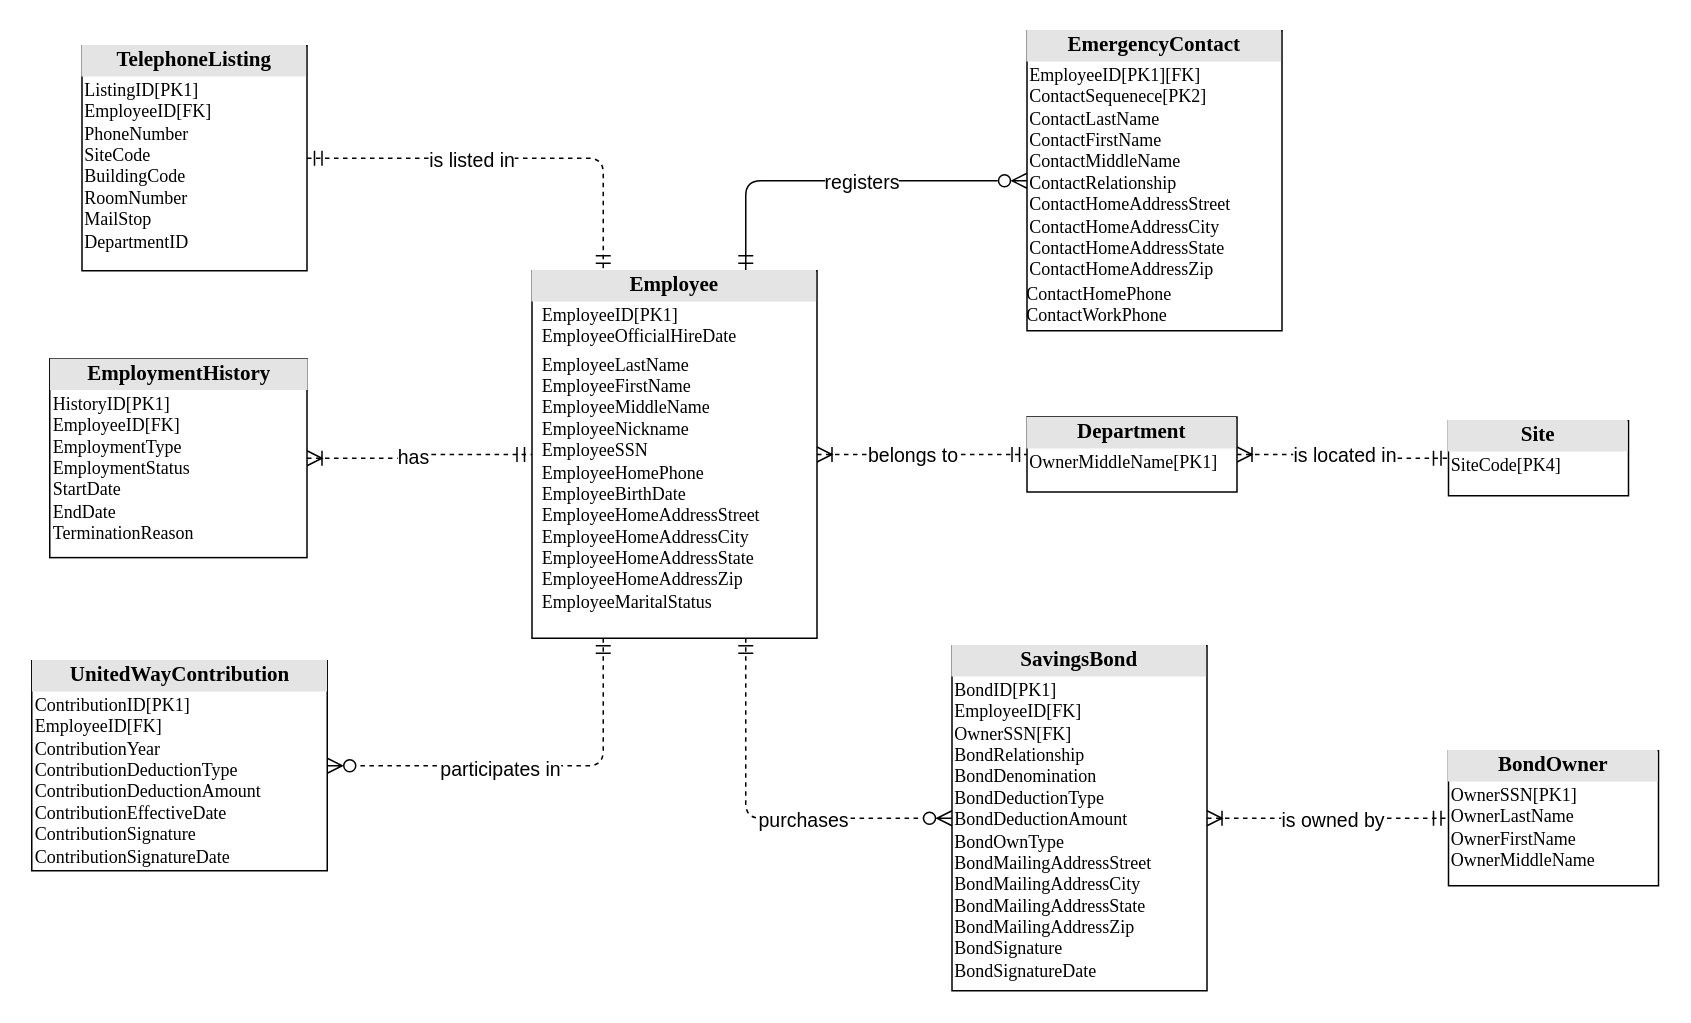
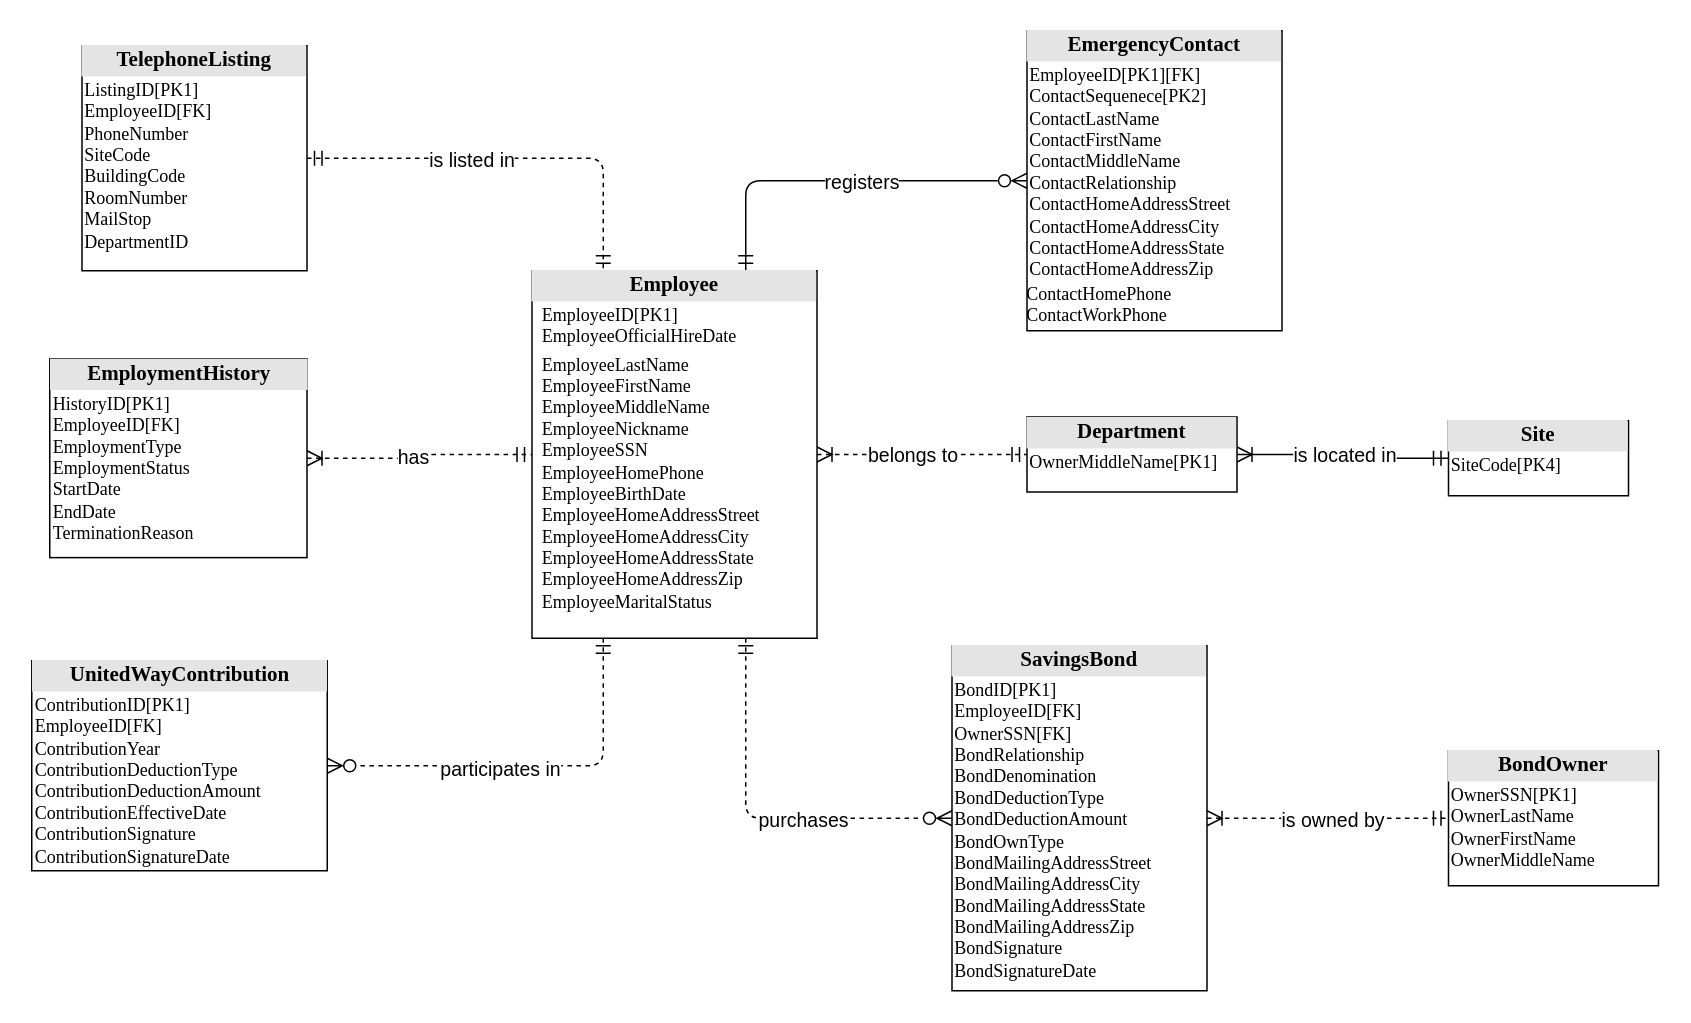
  <mxCell id="0" />
  <mxCell id="1" parent="0" />
  <mxCell id="2" style="edgeStyle=orthogonalEdgeStyle;html=1;entryX=1;entryY=0.5;dashed=1;labelBackgroundColor=none;startArrow=ERmandOne;endArrow=ERzeroToMany;fontFamily=Verdana;fontSize=12;align=left;endSize=8;startSize=8;endFill=0;exitX=0.25;exitY=1;exitDx=0;exitDy=0;entryDx=0;entryDy=0;" parent="1" source="19" target="22" edge="1"><mxGeometry relative="1" as="geometry"><mxPoint x="386.5" y="235" as="sourcePoint" /><mxPoint x="274" y="335" as="targetPoint" /></mxGeometry></mxCell>
  <mxCell id="3" value="&lt;span style=&quot;font-size: 13px;&quot;&gt;participates in&lt;/span&gt;" style="edgeLabel;html=1;align=center;verticalAlign=middle;resizable=0;points=[];" parent="2" vertex="1" connectable="0"><mxGeometry x="0.147" y="1" relative="1" as="geometry"><mxPoint as="offset" /></mxGeometry></mxCell>
  <mxCell id="4" style="edgeStyle=orthogonalEdgeStyle;html=1;labelBackgroundColor=none;startArrow=ERmandOne;endArrow=ERzeroToMany;fontFamily=Verdana;fontSize=12;align=left;exitX=0.75;exitY=0;exitDx=0;exitDy=0;endSize=8;startSize=8;endFill=0;entryX=0;entryY=0.5;entryDx=0;entryDy=0;" parent="1" source="19" target="21" edge="1"><mxGeometry relative="1" as="geometry"><mxPoint x="654" y="95" as="targetPoint" /><mxPoint x="451.5" y="185" as="sourcePoint" /></mxGeometry></mxCell>
  <mxCell id="5" value="&lt;span&gt;registers&lt;/span&gt;" style="edgeLabel;html=1;align=center;verticalAlign=middle;resizable=0;points=[];labelBackgroundColor=#FFFFFF;fontSize=13;" parent="4" vertex="1" connectable="0"><mxGeometry x="-0.135" y="-2" relative="1" as="geometry"><mxPoint x="30" y="-2" as="offset" /></mxGeometry></mxCell>
  <mxCell id="6" style="edgeStyle=orthogonalEdgeStyle;html=1;dashed=1;labelBackgroundColor=none;startArrow=ERoneToMany;endArrow=ERmandOne;fontFamily=Verdana;fontSize=12;align=left;startFill=0;endFill=0;endSize=8;startSize=8;exitX=1;exitY=0.5;exitDx=0;exitDy=0;entryX=0;entryY=0.5;entryDx=0;entryDy=0;" parent="1" source="19" target="20" edge="1"><mxGeometry relative="1" as="geometry"><mxPoint x="544" y="255" as="sourcePoint" /><mxPoint x="624" y="215" as="targetPoint" /></mxGeometry></mxCell>
  <mxCell id="7" value="belongs to" style="edgeLabel;html=1;align=center;verticalAlign=middle;resizable=0;points=[];fontSize=13;" parent="6" vertex="1" connectable="0"><mxGeometry x="0.191" y="1" relative="1" as="geometry"><mxPoint x="-20" y="1" as="offset" /></mxGeometry></mxCell>
  <mxCell id="8" style="edgeStyle=orthogonalEdgeStyle;html=1;entryX=0;entryY=0.5;dashed=1;labelBackgroundColor=none;startArrow=ERoneToMany;endArrow=ERmandOne;fontFamily=Verdana;fontSize=12;align=left;entryDx=0;entryDy=0;endFill=0;startFill=0;endSize=8;startSize=8;exitX=1;exitY=0.5;exitDx=0;exitDy=0;" parent="1" source="23" target="26" edge="1"><mxGeometry relative="1" as="geometry"><mxPoint x="754" y="618" as="sourcePoint" /><mxPoint x="935" y="510" as="targetPoint" /></mxGeometry></mxCell>
  <mxCell id="9" value="is owned by" style="edgeLabel;html=1;align=center;verticalAlign=middle;resizable=0;points=[];fontSize=13;" parent="8" vertex="1" connectable="0"><mxGeometry x="-0.084" y="1" relative="1" as="geometry"><mxPoint x="9" y="1" as="offset" /></mxGeometry></mxCell>
  <mxCell id="10" style="edgeStyle=orthogonalEdgeStyle;html=1;entryX=0;entryY=0.5;labelBackgroundColor=none;startArrow=ERoneToMany;endArrow=ERmandOne;fontFamily=Verdana;fontSize=12;align=left;entryDx=0;entryDy=0;startFill=0;endFill=0;dashed=1;endSize=8;startSize=8;exitX=1;exitY=0.5;exitDx=0;exitDy=0;" parent="1" source="18" target="19" edge="1"><mxGeometry relative="1" as="geometry"><mxPoint x="234" y="210" as="sourcePoint" /><mxPoint x="354" y="210" as="targetPoint" /></mxGeometry></mxCell>
  <mxCell id="11" value="has" style="edgeLabel;html=1;align=center;verticalAlign=middle;resizable=0;points=[];fontSize=13;" parent="10" vertex="1" connectable="0"><mxGeometry x="-0.088" y="2" relative="1" as="geometry"><mxPoint as="offset" /></mxGeometry></mxCell>
  <mxCell id="12" style="edgeStyle=orthogonalEdgeStyle;html=1;entryX=0;entryY=0.5;dashed=1;labelBackgroundColor=none;startArrow=ERmandOne;endArrow=ERzeroToMany;fontFamily=Verdana;fontSize=12;align=left;exitX=0.75;exitY=1;exitDx=0;exitDy=0;endSize=8;startSize=8;endFill=0;entryDx=0;entryDy=0;" parent="1" source="19" target="23" edge="1"><mxGeometry relative="1" as="geometry"><mxPoint x="451.5" y="235" as="sourcePoint" /><mxPoint x="609" y="335" as="targetPoint" /></mxGeometry></mxCell>
  <mxCell id="13" value="purchases" style="edgeLabel;html=1;align=center;verticalAlign=middle;resizable=0;points=[];fontSize=13;" parent="12" vertex="1" connectable="0"><mxGeometry x="0.045" y="4" relative="1" as="geometry"><mxPoint x="23" y="4" as="offset" /></mxGeometry></mxCell>
  <mxCell id="14" value="" style="edgeStyle=orthogonalEdgeStyle;html=1;endArrow=ERmandOne;startArrow=ERmandOne;labelBackgroundColor=none;fontFamily=Verdana;fontSize=12;align=left;exitX=1;exitY=0.5;entryX=0.25;entryY=0;entryDx=0;entryDy=0;exitDx=0;exitDy=0;dashed=1;endSize=8;startSize=8;endFill=0;" parent="1" source="25" target="19" edge="1"><mxGeometry width="100" height="100" relative="1" as="geometry"><mxPoint x="204" y="105" as="sourcePoint" /><mxPoint x="386.5" y="185" as="targetPoint" /></mxGeometry></mxCell>
  <mxCell id="15" value="is listed in" style="edgeLabel;html=1;align=center;verticalAlign=middle;resizable=0;points=[];fontSize=13;" parent="14" vertex="1" connectable="0"><mxGeometry x="-0.088" y="5" relative="1" as="geometry"><mxPoint x="-15" y="5" as="offset" /></mxGeometry></mxCell>
- <mxCell id="16" style="edgeStyle=orthogonalEdgeStyle;html=1;dashed=1;labelBackgroundColor=none;startArrow=ERoneToMany;endArrow=ERmandOne;fontFamily=Verdana;fontSize=12;align=left;exitX=1;exitY=0.5;exitDx=0;exitDy=0;endSize=8;startSize=8;endFill=0;startFill=0;entryX=0;entryY=0.5;entryDx=0;entryDy=0;" parent="1" source="20" target="24" edge="1"><mxGeometry relative="1" as="geometry"><mxPoint x="805" y="385" as="sourcePoint" /><mxPoint x="935" y="385" as="targetPoint" /></mxGeometry></mxCell>
+ <mxCell id="16" style="edgeStyle=orthogonalEdgeStyle;html=1;dashed=0;labelBackgroundColor=none;startArrow=ERoneToMany;endArrow=ERmandOne;fontFamily=Verdana;fontSize=12;align=left;exitX=1;exitY=0.5;exitDx=0;exitDy=0;endSize=8;startSize=8;endFill=0;startFill=0;entryX=0;entryY=0.5;entryDx=0;entryDy=0;" parent="1" source="20" target="24" edge="1"><mxGeometry relative="1" as="geometry"><mxPoint x="805" y="385" as="sourcePoint" /><mxPoint x="935" y="385" as="targetPoint" /></mxGeometry></mxCell>
  <mxCell id="17" value="&lt;span&gt;is located in&lt;/span&gt;" style="edgeLabel;html=1;align=center;verticalAlign=middle;resizable=0;points=[];labelBackgroundColor=#FFFFFF;fontSize=13;" parent="16" vertex="1" connectable="0"><mxGeometry x="-0.135" y="-2" relative="1" as="geometry"><mxPoint x="9" y="-2" as="offset" /></mxGeometry></mxCell>
  <mxCell id="18" value="&lt;div style=&quot;text-align: center; box-sizing: border-box; width: 100%; background: rgb(228, 228, 228); padding: 2px;&quot;&gt;&lt;span style=&quot;font-size: 14px;&quot;&gt;&lt;b&gt;EmploymentHistory&lt;/b&gt;&lt;/span&gt;&lt;/div&gt;&lt;table style=&quot;width:100%;font-size:1em;&quot; cellpadding=&quot;2&quot; cellspacing=&quot;0&quot;&gt;&lt;tbody&gt;&lt;tr&gt;&lt;td&gt;HistoryID[PK1]&lt;br&gt;EmployeeID[FK]&lt;br&gt;EmploymentType&lt;br&gt;EmploymentStatus&lt;br&gt;StartDate&lt;br&gt;EndDate&lt;br&gt;TerminationReason&lt;/td&gt;&lt;td&gt;&lt;br&gt;&lt;/td&gt;&lt;/tr&gt;&lt;/tbody&gt;&lt;/table&gt;" style="verticalAlign=top;align=left;overflow=fill;html=1;whiteSpace=wrap;rounded=0;shadow=0;comic=0;strokeColor=default;strokeWidth=1;fontFamily=Verdana;fontSize=12;fontColor=default;labelBackgroundColor=none;fillColor=default;" parent="1" vertex="1"><mxGeometry x="32.5" y="238.75" width="171.5" height="132.5" as="geometry" /></mxCell>
  <mxCell id="19" value="&lt;div style=&quot;text-align: center; box-sizing: border-box; width: 100%; background: rgb(228, 228, 228); padding: 2px;&quot;&gt;&lt;span style=&quot;font-size: 14px;&quot;&gt;&lt;b&gt;Employee&lt;/b&gt;&lt;/span&gt;&lt;/div&gt;&lt;table style=&quot;width:100%;font-size:1em;&quot; cellpadding=&quot;2&quot; cellspacing=&quot;0&quot;&gt;&lt;tbody&gt;&lt;tr&gt;&lt;td&gt;&lt;/td&gt;&lt;td&gt;EmployeeID[PK1]&lt;br&gt;EmployeeOfficialHireDate&lt;/td&gt;&lt;/tr&gt;&lt;tr&gt;&lt;td&gt;&lt;br&gt;&lt;/td&gt;&lt;td&gt;EmployeeLastName&lt;br&gt;EmployeeFirstName&lt;br&gt;EmployeeMiddleName&lt;br&gt;EmployeeNickname&lt;br&gt;EmployeeSSN&lt;br&gt;EmployeeHomePhone&lt;br&gt;EmployeeBirthDate&lt;br&gt;EmployeeHomeAddressStreet&lt;br&gt;EmployeeHomeAddressCity&lt;br&gt;EmployeeHomeAddressState&lt;br&gt;EmployeeHomeAddressZip&lt;br&gt;EmployeeMaritalStatus&lt;br&gt;&lt;/td&gt;&lt;/tr&gt;&lt;/tbody&gt;&lt;/table&gt;" style="verticalAlign=top;align=left;overflow=fill;html=1;whiteSpace=wrap;rounded=0;shadow=0;comic=0;strokeColor=default;strokeWidth=1;fontFamily=Verdana;fontSize=12;fontColor=default;labelBackgroundColor=none;fillColor=default;" parent="1" vertex="1"><mxGeometry x="354" y="180" width="190" height="245" as="geometry" /></mxCell>
  <mxCell id="20" value="&lt;div style=&quot;text-align: center; box-sizing: border-box; width: 100%; background: rgb(228, 228, 228); padding: 2px;&quot;&gt;&lt;font style=&quot;font-size: 14px;&quot;&gt;&lt;b&gt;Department&lt;/b&gt;&lt;/font&gt;&lt;/div&gt;&lt;table style=&quot;width:100%;font-size:1em;&quot; cellpadding=&quot;2&quot; cellspacing=&quot;0&quot;&gt;&lt;tbody&gt;&lt;tr&gt;&lt;td&gt;OwnerMiddleName[PK1]&lt;/td&gt;&lt;td&gt;&lt;/td&gt;&lt;/tr&gt;&lt;/tbody&gt;&lt;/table&gt;" style="verticalAlign=top;align=left;overflow=fill;html=1;whiteSpace=wrap;rounded=0;shadow=0;comic=0;strokeColor=default;strokeWidth=1;fontFamily=Verdana;fontSize=12;fontColor=default;labelBackgroundColor=none;fillColor=default;" parent="1" vertex="1"><mxGeometry x="684" y="277.5" width="140" height="50" as="geometry" /></mxCell>
  <mxCell id="21" value="&lt;div style=&quot;text-align: center; box-sizing: border-box; width: 100%; background: rgb(228, 228, 228); padding: 2px;&quot;&gt;&lt;font style=&quot;font-size: 14px;&quot;&gt;&lt;b&gt;EmergencyContact&lt;/b&gt;&lt;/font&gt;&lt;/div&gt;&lt;table style=&quot;width:100%;font-size:1em;&quot; cellpadding=&quot;2&quot; cellspacing=&quot;0&quot;&gt;&lt;tbody&gt;&lt;tr&gt;&lt;td&gt;EmployeeID[PK1][FK]&lt;br&gt;ContactSequenece[PK2]&lt;br&gt;ContactLastName&lt;br&gt;ContactFirstName&lt;br&gt;ContactMiddleName&lt;br&gt;ContactRelationship&lt;br&gt;ContactHomeAddressStreet&lt;br&gt;ContactHomeAddressCity&lt;br&gt;ContactHomeAddressState&lt;br&gt;ContactHomeAddressZip&lt;/td&gt;&lt;td&gt;&lt;/td&gt;&lt;/tr&gt;&lt;/tbody&gt;&lt;/table&gt;ContactHomePhone&lt;br&gt;&lt;div&gt;&lt;span style=&quot;background-color: transparent; color: light-dark(rgb(0, 0, 0), rgb(255, 255, 255));&quot;&gt;Contact&lt;/span&gt;WorkPhone&lt;/div&gt;" style="verticalAlign=top;align=left;overflow=fill;html=1;whiteSpace=wrap;rounded=0;shadow=0;comic=0;strokeColor=default;strokeWidth=1;fontFamily=Verdana;fontSize=12;fontColor=default;labelBackgroundColor=none;fillColor=default;" parent="1" vertex="1"><mxGeometry x="684" y="20" width="170" height="200" as="geometry" /></mxCell>
  <mxCell id="22" value="&lt;div style=&quot;text-align: center; box-sizing: border-box; width: 100%; background: rgb(228, 228, 228); padding: 2px;&quot;&gt;&lt;span style=&quot;font-size: 14px;&quot;&gt;&lt;b&gt;UnitedWayContribution&lt;/b&gt;&lt;/span&gt;&lt;/div&gt;&lt;table style=&quot;width:100%;font-size:1em;&quot; cellpadding=&quot;2&quot; cellspacing=&quot;0&quot;&gt;&lt;tbody&gt;&lt;tr&gt;&lt;td&gt;ContributionID[PK1]&lt;br&gt;EmployeeID[FK]&lt;br&gt;ContributionYear&lt;br&gt;ContributionDeductionType&lt;br&gt;ContributionDeductionAmount&lt;br&gt;ContributionEffectiveDate&lt;br&gt;ContributionSignature&lt;br&gt;ContributionSignatureDate&lt;br&gt;&lt;/td&gt;&lt;td&gt;&lt;br&gt;&lt;/td&gt;&lt;/tr&gt;&lt;/tbody&gt;&lt;/table&gt;" style="verticalAlign=top;align=left;overflow=fill;html=1;whiteSpace=wrap;rounded=0;shadow=0;comic=0;strokeColor=default;strokeWidth=1;fontFamily=Verdana;fontSize=12;fontColor=default;labelBackgroundColor=none;fillColor=default;" parent="1" vertex="1"><mxGeometry x="20.5" y="440" width="197" height="140" as="geometry" /></mxCell>
  <mxCell id="23" value="&lt;div style=&quot;text-align: center; box-sizing: border-box; width: 100%; background: rgb(228, 228, 228); padding: 2px;&quot;&gt;&lt;span style=&quot;font-size: 14px;&quot;&gt;&lt;b&gt;SavingsBond&lt;/b&gt;&lt;/span&gt;&lt;/div&gt;&lt;table style=&quot;width:100%;font-size:1em;&quot; cellpadding=&quot;2&quot; cellspacing=&quot;0&quot;&gt;&lt;tbody&gt;&lt;tr&gt;&lt;td&gt;BondID[PK1]&lt;br&gt;EmployeeID[FK]&lt;br&gt;OwnerSSN[FK]&lt;br&gt;BondRelationship&lt;br&gt;BondDenomination&lt;br&gt;BondDeductionType&lt;br&gt;BondDeductionAmount&lt;br&gt;BondOwnType&lt;br&gt;BondMailingAddressStreet&lt;br&gt;BondMailingAddressCity&lt;br&gt;BondMailingAddressState&lt;br&gt;BondMailingAddressZip&lt;br&gt;BondSignature&lt;br&gt;BondSignatureDate&lt;br&gt;&lt;br&gt;&lt;/td&gt;&lt;td&gt;&lt;/td&gt;&lt;/tr&gt;&lt;/tbody&gt;&lt;/table&gt;" style="verticalAlign=top;align=left;overflow=fill;html=1;whiteSpace=wrap;rounded=0;shadow=0;comic=0;strokeColor=default;strokeWidth=1;fontFamily=Verdana;fontSize=12;fontColor=default;labelBackgroundColor=none;fillColor=default;" parent="1" vertex="1"><mxGeometry x="634" y="430" width="170" height="230" as="geometry" /></mxCell>
  <mxCell id="24" value="&lt;div style=&quot;box-sizing: border-box; width: 100%; background: rgb(228, 228, 228); padding: 2px; text-align: center;&quot;&gt;&lt;span style=&quot;font-size: 14px;&quot;&gt;&lt;b&gt;Site&lt;/b&gt;&lt;/span&gt;&lt;/div&gt;&lt;table style=&quot;width:100%;font-size:1em;&quot; cellpadding=&quot;2&quot; cellspacing=&quot;0&quot;&gt;&lt;tbody&gt;&lt;tr&gt;&lt;td&gt;SiteCode[PK4]&lt;/td&gt;&lt;td&gt;&lt;br&gt;&lt;/td&gt;&lt;/tr&gt;&lt;/tbody&gt;&lt;/table&gt;" style="verticalAlign=top;align=left;overflow=fill;html=1;whiteSpace=wrap;rounded=0;shadow=0;comic=0;strokeColor=default;strokeWidth=1;fontFamily=Verdana;fontSize=12;fontColor=default;labelBackgroundColor=none;fillColor=default;" parent="1" vertex="1"><mxGeometry x="965" y="280" width="120" height="50" as="geometry" /></mxCell>
  <mxCell id="25" value="&lt;div style=&quot;text-align: center; box-sizing: border-box; width: 100%; background: rgb(228, 228, 228); padding: 2px;&quot;&gt;&lt;font style=&quot;font-size: 14px;&quot;&gt;&lt;b&gt;TelephoneListing&lt;/b&gt;&lt;/font&gt;&lt;/div&gt;&lt;table style=&quot;width:100%;font-size:1em;&quot; cellpadding=&quot;2&quot; cellspacing=&quot;0&quot;&gt;&lt;tbody&gt;&lt;tr&gt;&lt;td&gt;ListingID[PK1]&lt;br&gt;EmployeeID[FK]&lt;br&gt;PhoneNumber&lt;br&gt;SiteCode&lt;br&gt;BuildingCode&lt;br&gt;RoomNumber&lt;br&gt;MailStop&lt;br&gt;DepartmentID&lt;br&gt;&lt;/td&gt;&lt;td&gt;&lt;/td&gt;&lt;/tr&gt;&lt;/tbody&gt;&lt;/table&gt;" style="verticalAlign=top;align=left;overflow=fill;html=1;whiteSpace=wrap;rounded=0;shadow=0;comic=0;strokeColor=default;strokeWidth=1;fontFamily=Verdana;fontSize=12;fontColor=default;labelBackgroundColor=none;fillColor=default;" parent="1" vertex="1"><mxGeometry x="54" y="30" width="150" height="150" as="geometry" /></mxCell>
  <mxCell id="26" value="&lt;div style=&quot;box-sizing: border-box; width: 100%; background: rgb(228, 228, 228); padding: 2px; text-align: center;&quot;&gt;&lt;span style=&quot;font-size: 14px;&quot;&gt;&lt;b&gt;BondOwner&lt;/b&gt;&lt;/span&gt;&lt;/div&gt;&lt;table style=&quot;width:100%;font-size:1em;&quot; cellpadding=&quot;2&quot; cellspacing=&quot;0&quot;&gt;&lt;tbody&gt;&lt;tr&gt;&lt;td&gt;OwnerSSN[PK1]&lt;br&gt;OwnerLastName&lt;br&gt;OwnerFirstName&lt;br&gt;OwnerMiddleName&lt;br&gt;&lt;br&gt;&lt;/td&gt;&lt;td&gt;&lt;/td&gt;&lt;/tr&gt;&lt;/tbody&gt;&lt;/table&gt;" style="verticalAlign=top;align=left;overflow=fill;html=1;whiteSpace=wrap;rounded=0;shadow=0;comic=0;strokeColor=default;strokeWidth=1;fontFamily=Verdana;fontSize=12;fontColor=default;labelBackgroundColor=none;fillColor=default;" parent="1" vertex="1"><mxGeometry x="965" y="500" width="140" height="90" as="geometry" /></mxCell>
